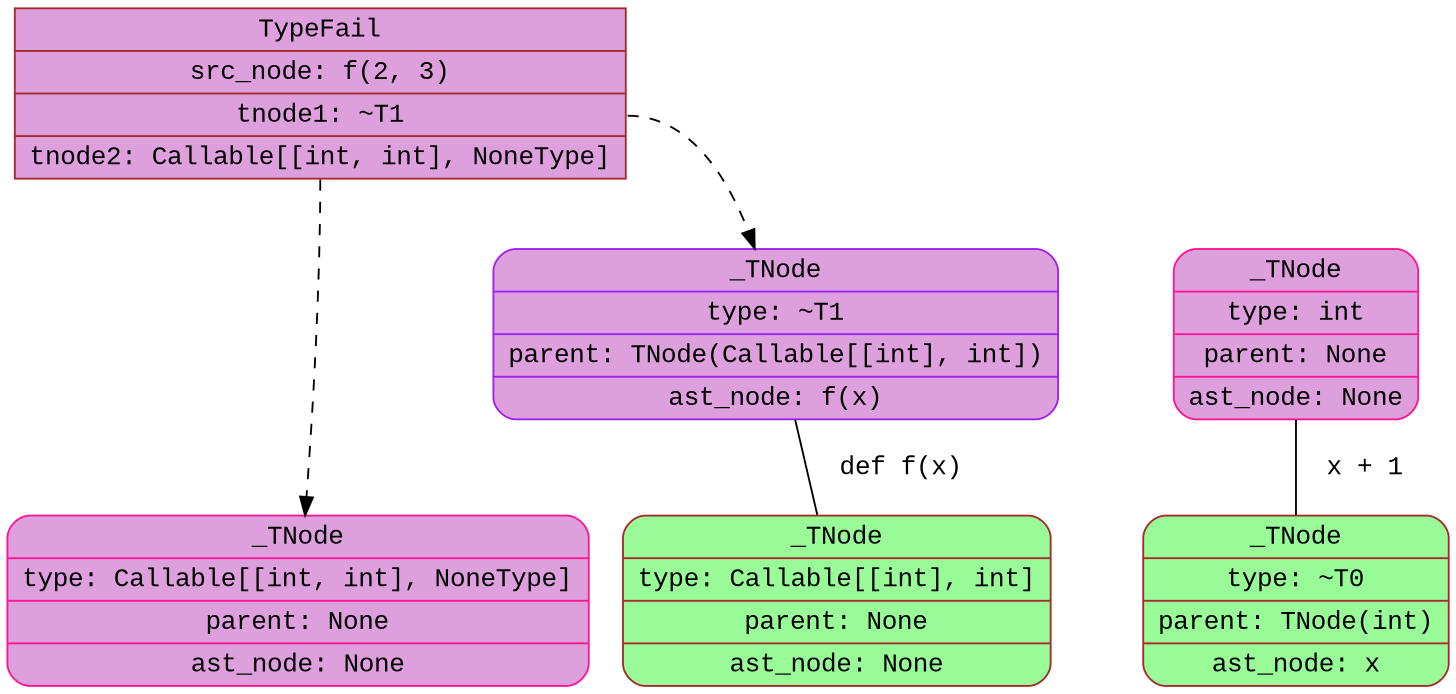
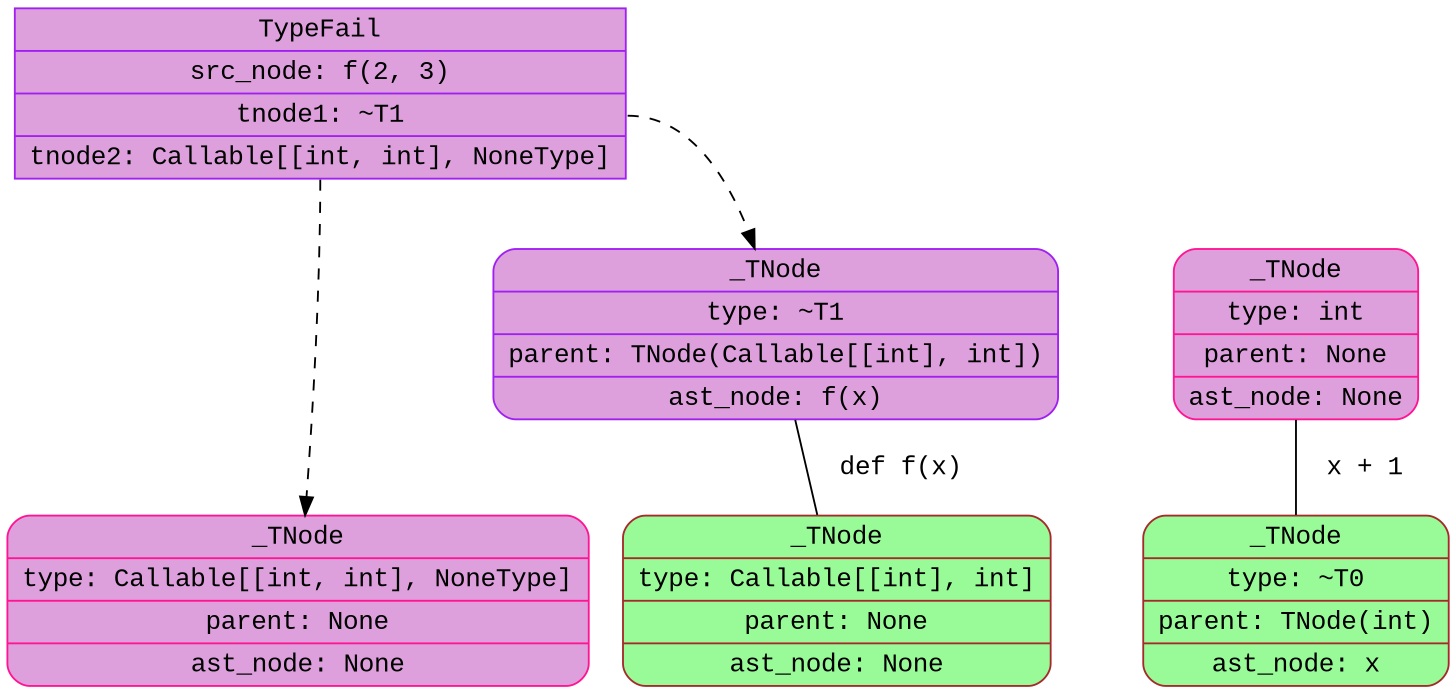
  digraph {
    node [fillcolor=plum fontname="Courier New" shape=Mrecord style=filled color=purple]
    edge [fontname="Courier New" style=dashed]
-   n1 [label="{<node> TypeFail\n        |<src>src_node: f(2, 3)\n        |<tn1>tnode1: ~T1\n        |<tn2>tnode2: Callable[[int, int], NoneType]\n    }" shape=record color=brown]
+   n1 [label="{<node> TypeFail\n        |<src>src_node: f(2, 3)\n        |<tn1>tnode1: ~T1\n        |<tn2>tnode2: Callable[[int, int], NoneType]\n    }" shape=record]
    n2 [fillcolor=palegreen label="{_TNode|type: ~T0|<p>parent: TNode(int)|ast_node: x}" color=brown]
    n3 [fillcolor=palegreen label="{_TNode|type: Callable[[int], int]|<p>parent: None|ast_node: None}" color=brown]
    n4 [label="{_TNode|type: Callable[[int, int], NoneType]|<p>parent: None|ast_node: None}" color=deeppink]
    n5 [label="{_TNode|type: ~T1|<p>parent: TNode(Callable[[int], int])|ast_node: f(x)}"]
    n6 [label="{_TNode|type: int|parent: None|ast_node: None}" color=deeppink]
    subgraph sub_1 {
      rank=min
      n1
    }
    subgraph sub_2 {
      rank=max
      n2
      n3
      n4
    }
    n1 -> n4 [tailport=tn2]
    n1 -> n5 [tailport=tn1]
    n3 -> n5 [dir=none label="  def f(x)" style=solid]
    n6 -> n2 [dir=none label="  x + 1" style=solid]
  }
